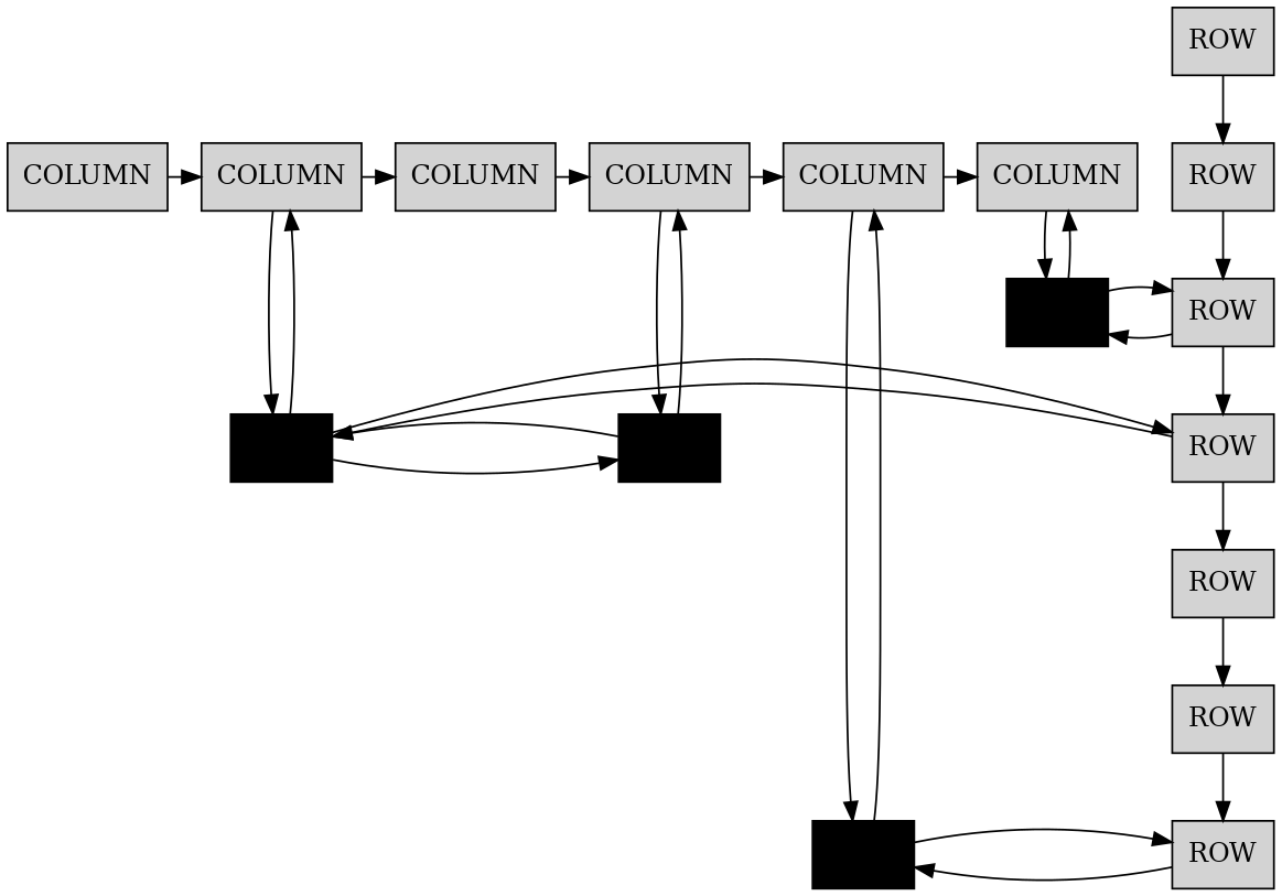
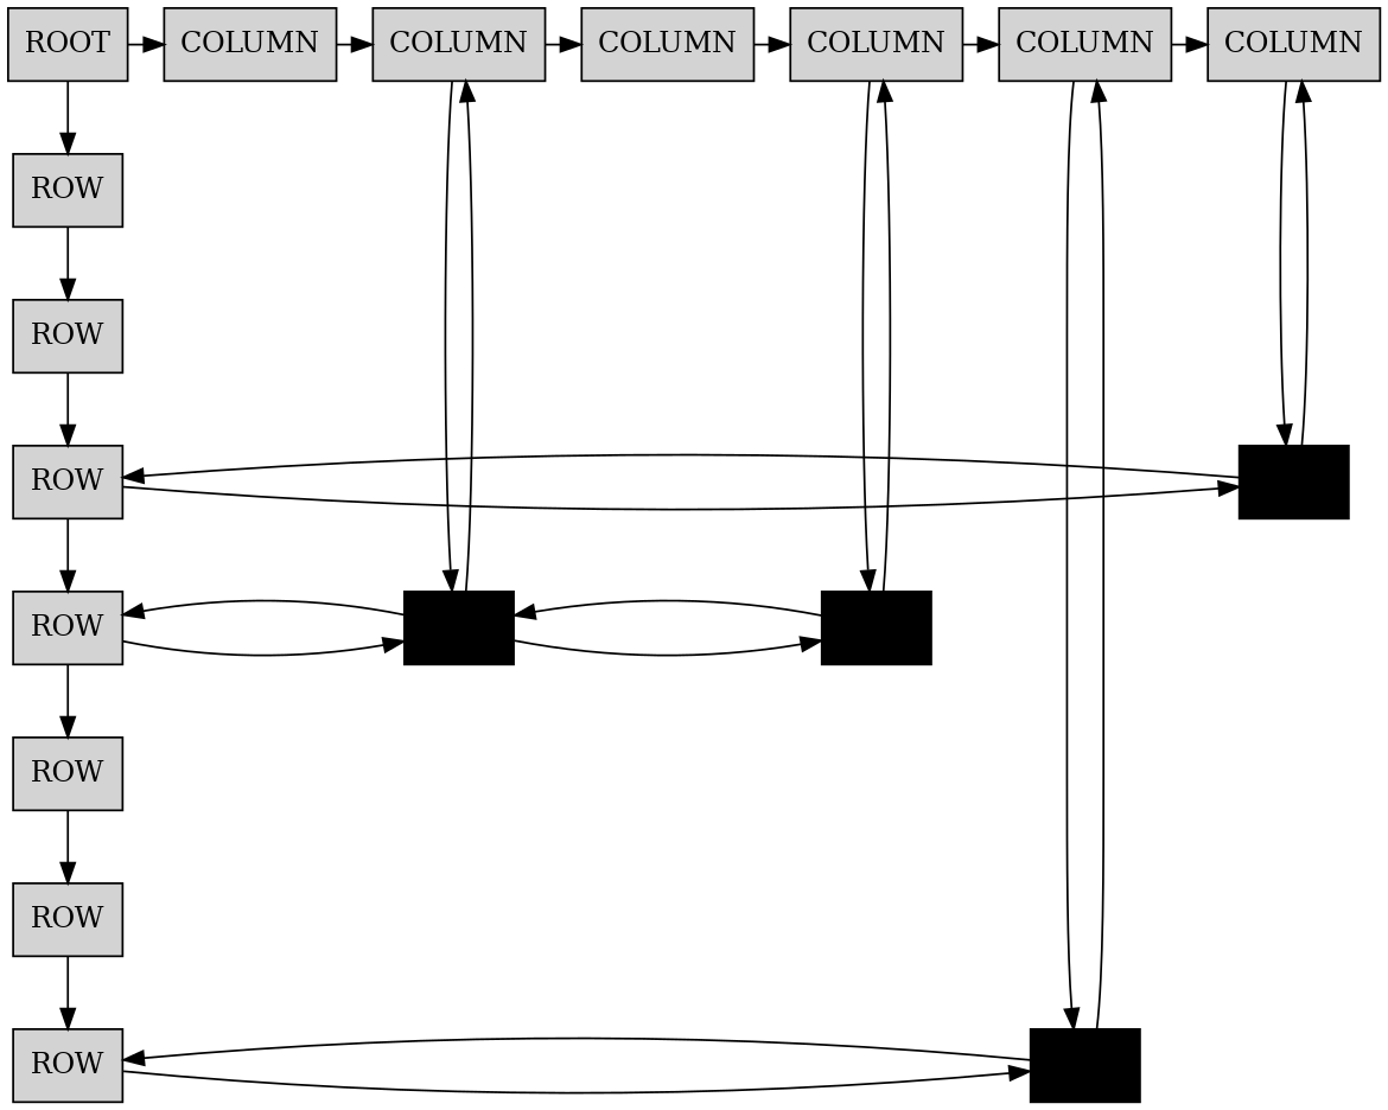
  digraph {
    node [shape=box style=filled]
+   n1 [label=ROOT]
    n2 [label=COLUMN]
    n3 [label=COLUMN]
    n4 [label=COLUMN]
    n5 [label=COLUMN]
    n6 [label=COLUMN]
    n7 [label=COLUMN]
    n8 [label=ROW]
    n9 [color=black label=X]
    n10 [label=ROW]
    n11 [color=black label=X]
    n12 [color=black label=X]
    n13 [label=ROW]
    n14 [color=black label=X]
    n15 [label=ROW]
    n16 [label=ROW]
    n17 [label=ROW]
    n18 [label=ROW]
    subgraph sub_1 {
      rank=same
+     n1
      n2
      n3
      n4
      n5
      n6
      n7
    }
    subgraph sub_2 {
      rank=same
      n8
      n9
    }
    subgraph sub_3 {
      rank=same
      n10
      n11
      n12
    }
    subgraph sub_4 {
      rank=same
      n13
      n14
    }
+   n1 -> n2
+   n1 -> n15
    n2 -> n3
    n3 -> n4
    n3 -> n11
    n4 -> n5
    n5 -> n6
    n5 -> n12
    n6 -> n7
    n6 -> n14
    n7 -> n9
    n8 -> n9 [constraint=false]
    n8 -> n10
    n9 -> n7 [constraint=false]
    n9 -> n8 [constraint=false]
    n10 -> n11 [constraint=false]
    n10 -> n17
    n11 -> n3 [constraint=false]
    n11 -> n10 [constraint=false]
    n11 -> n12 [constraint=false]
    n12 -> n5 [constraint=false]
    n12 -> n11 [constraint=false]
    n13 -> n14 [constraint=false]
    n14 -> n6 [constraint=false]
    n14 -> n13 [constraint=false]
    n15 -> n16
    n16 -> n8
    n17 -> n18
    n18 -> n13
  }
